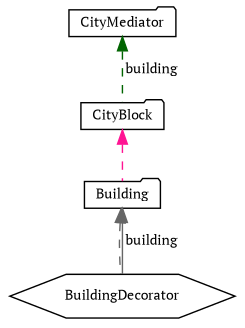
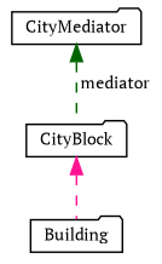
  digraph {
    fontname="PT Serif"
    node [color=black fillcolor=white fontname="PT Serif" fontsize=10 shape=folder style=filled]
    edge [color=gray40 dir=back fontname="PT Serif" fontsize=10 labelfontname=Helvetica labelfontsize=10 style=dashed]
-   n1 [height=0.2 label=BuildingDecorator shape=hexagon width=0.4]
    n2 [height=0.2 label=Building width=0.4]
    n3 [height=0.2 label=CityBlock width=0.4]
    n4 [height=0.2 label=CityMediator width=0.4]
-   n2 -> n1
-   n2 -> n1 [label=" building" style=solid]
    n3 -> n2 [color=deeppink]
-   n4 -> n3 [color=darkgreen label=" building"]
+   n4 -> n3 [color=darkgreen label=" mediator"]
  }
